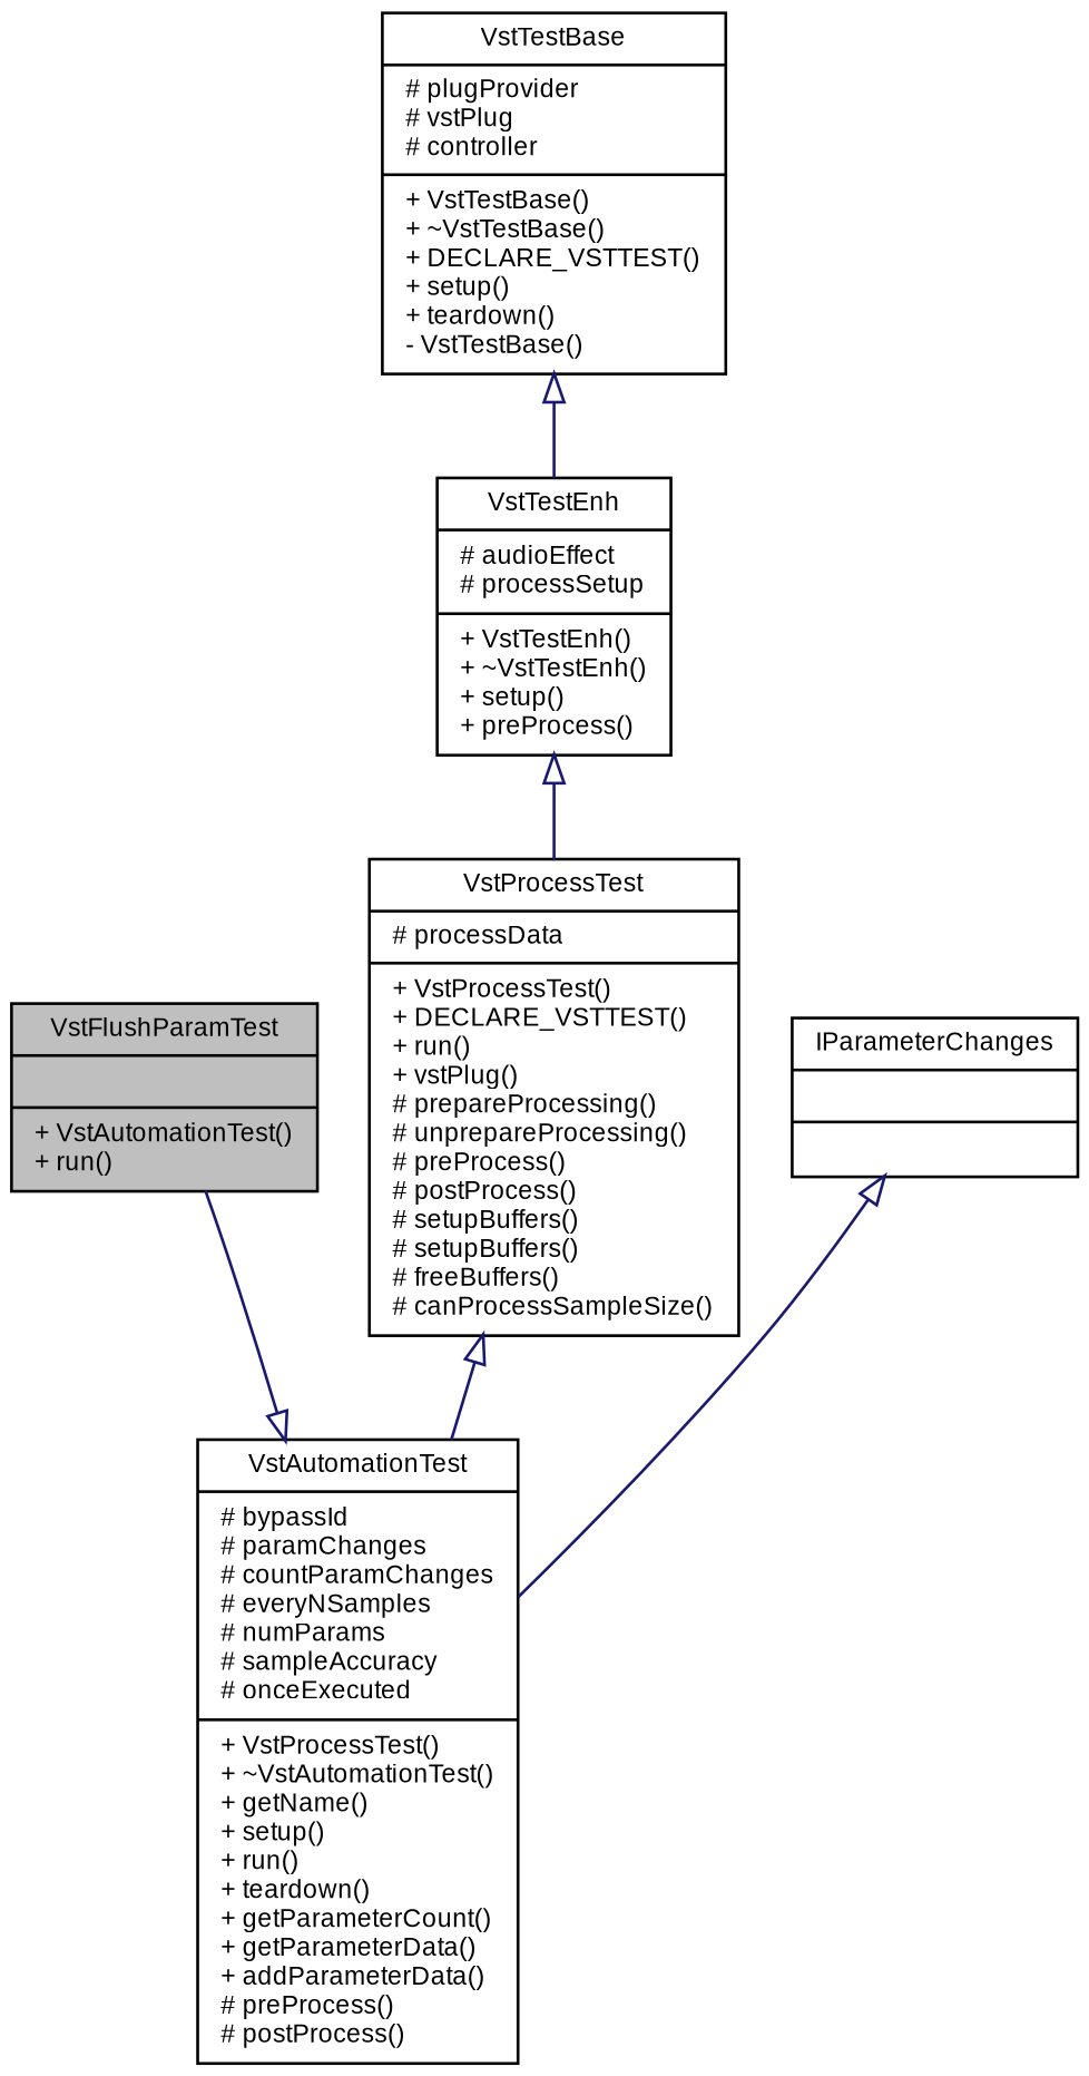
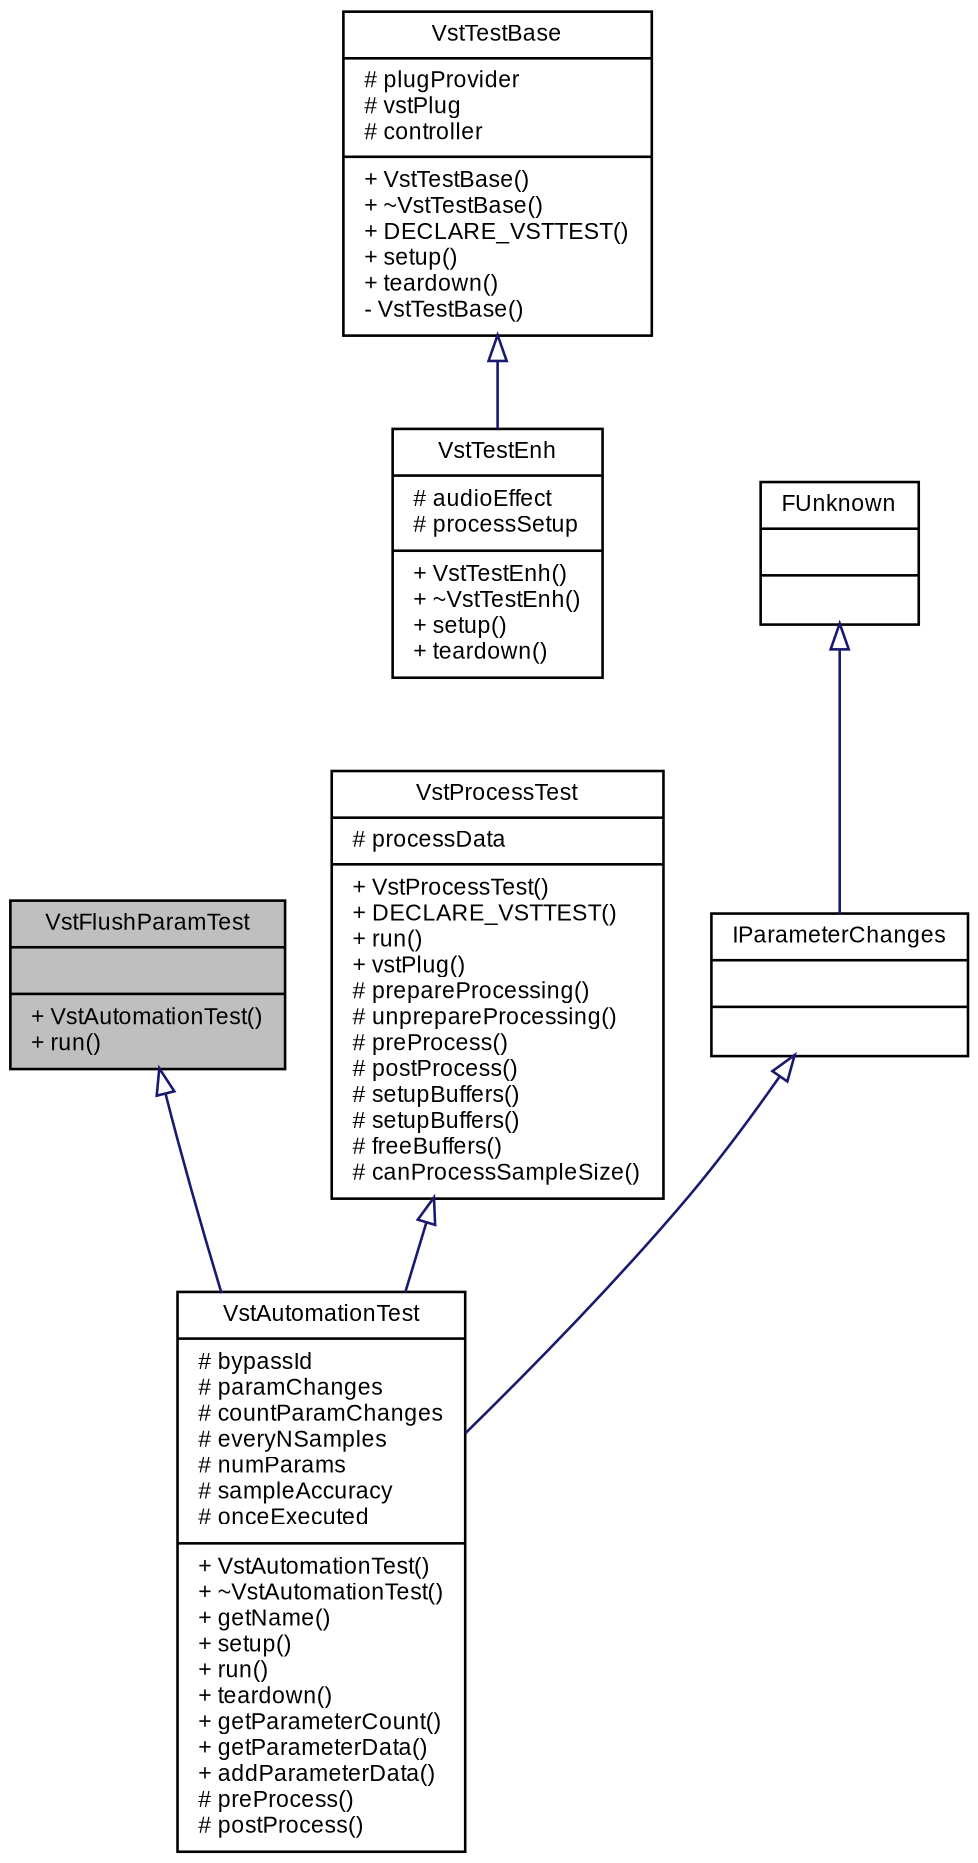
  digraph {
    node [color=black fontname=Arial fontsize=9 shape=record]
    edge [arrowtail=empty color=midnightblue dir=back fontname=Arial fontsize=9 labelfontname=Arial labelfontsize=9 style=solid]
    n1 [fillcolor=grey75 fontcolor=black height=0.2 label="{VstFlushParamTest\n||+ VstAutomationTest()\l+ run()\l}" style=filled width=0.4]
-   n2 [height=0.2 label="{VstAutomationTest\n|# bypassId\l# paramChanges\l# countParamChanges\l# everyNSamples\l# numParams\l# sampleAccuracy\l# onceExecuted\l|+ VstProcessTest()\l+ ~VstAutomationTest()\l+ getName()\l+ setup()\l+ run()\l+ teardown()\l+ getParameterCount()\l+ getParameterData()\l+ addParameterData()\l# preProcess()\l# postProcess()\l}" width=0.4]
+   n2 [height=0.2 label="{VstAutomationTest\n|# bypassId\l# paramChanges\l# countParamChanges\l# everyNSamples\l# numParams\l# sampleAccuracy\l# onceExecuted\l|+ VstAutomationTest()\l+ ~VstAutomationTest()\l+ getName()\l+ setup()\l+ run()\l+ teardown()\l+ getParameterCount()\l+ getParameterData()\l+ addParameterData()\l# preProcess()\l# postProcess()\l}" width=0.4]
    n3 [height=0.2 label="{VstProcessTest\n|# processData\l|+ VstProcessTest()\l+ DECLARE_VSTTEST()\l+ run()\l+ vstPlug()\l# prepareProcessing()\l# unprepareProcessing()\l# preProcess()\l# postProcess()\l# setupBuffers()\l# setupBuffers()\l# freeBuffers()\l# canProcessSampleSize()\l}" width=0.4]
-   n4 [height=0.2 label="{VstTestEnh\n|# audioEffect\l# processSetup\l|+ VstTestEnh()\l+ ~VstTestEnh()\l+ setup()\l+ preProcess()\l}" width=0.4]
+   n4 [height=0.2 label="{VstTestEnh\n|# audioEffect\l# processSetup\l|+ VstTestEnh()\l+ ~VstTestEnh()\l+ setup()\l+ teardown()\l}" width=0.4]
    n5 [height=0.2 label="{VstTestBase\n|# plugProvider\l# vstPlug\l# controller\l|+ VstTestBase()\l+ ~VstTestBase()\l+ DECLARE_VSTTEST()\l+ setup()\l+ teardown()\l- VstTestBase()\l}" width=0.4]
    n6 [height=0.2 label="{IParameterChanges\n||}" width=0.4]
-   n2 -> n1
+   n7 [height=0.2 label="{FUnknown\n||}" width=0.4]
+   n1 -> n2
    n3 -> n2
-   n4 -> n3
    n5 -> n4
    n6 -> n2
+   n7 -> n6
  }
